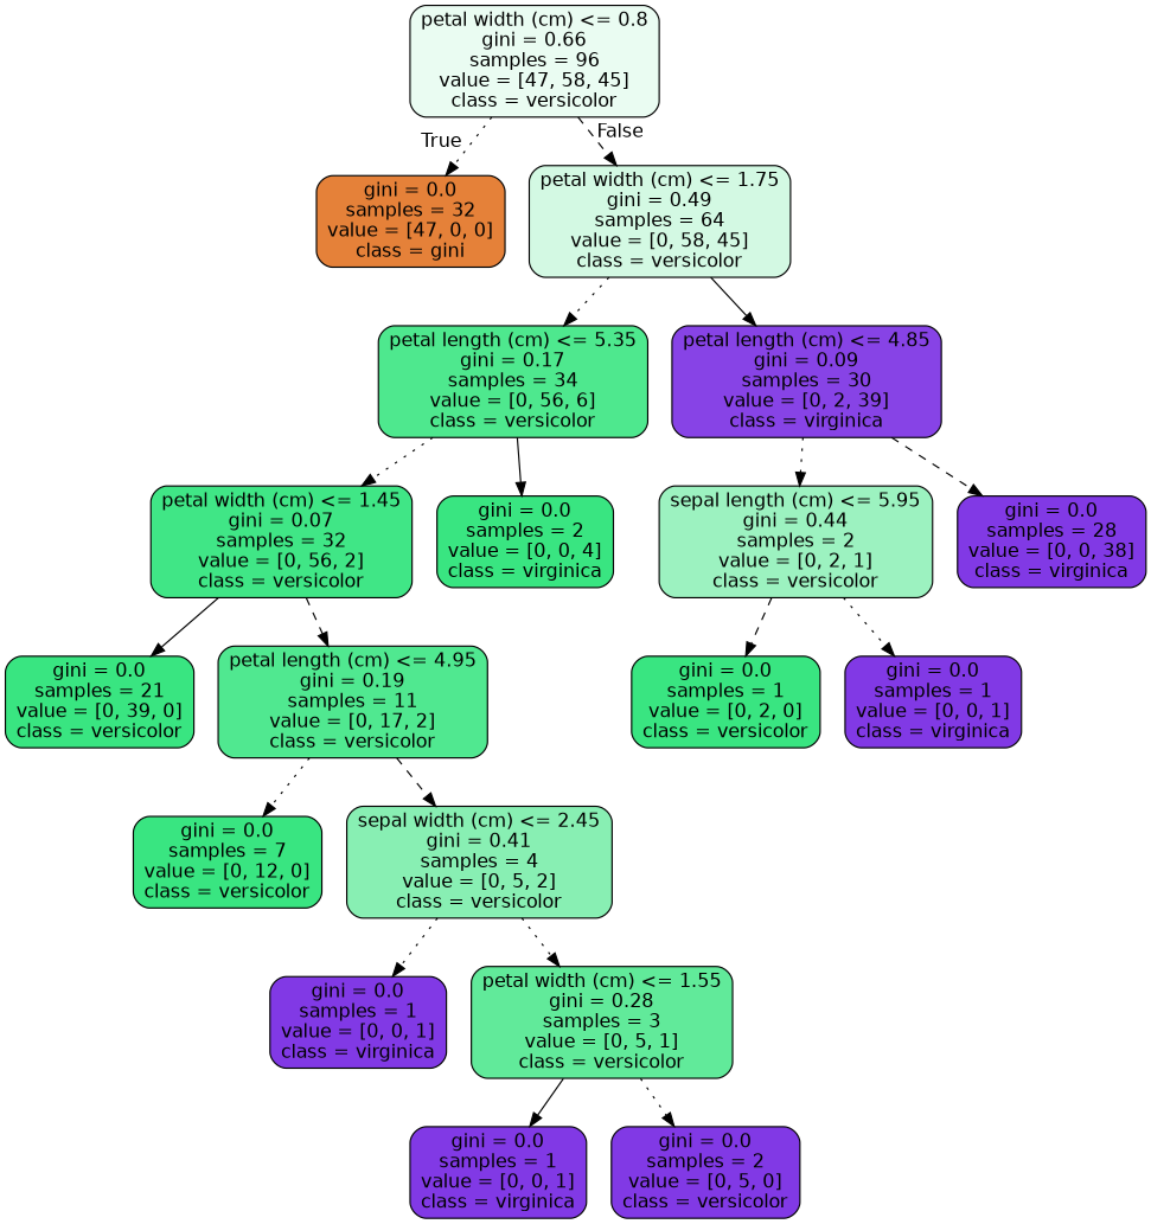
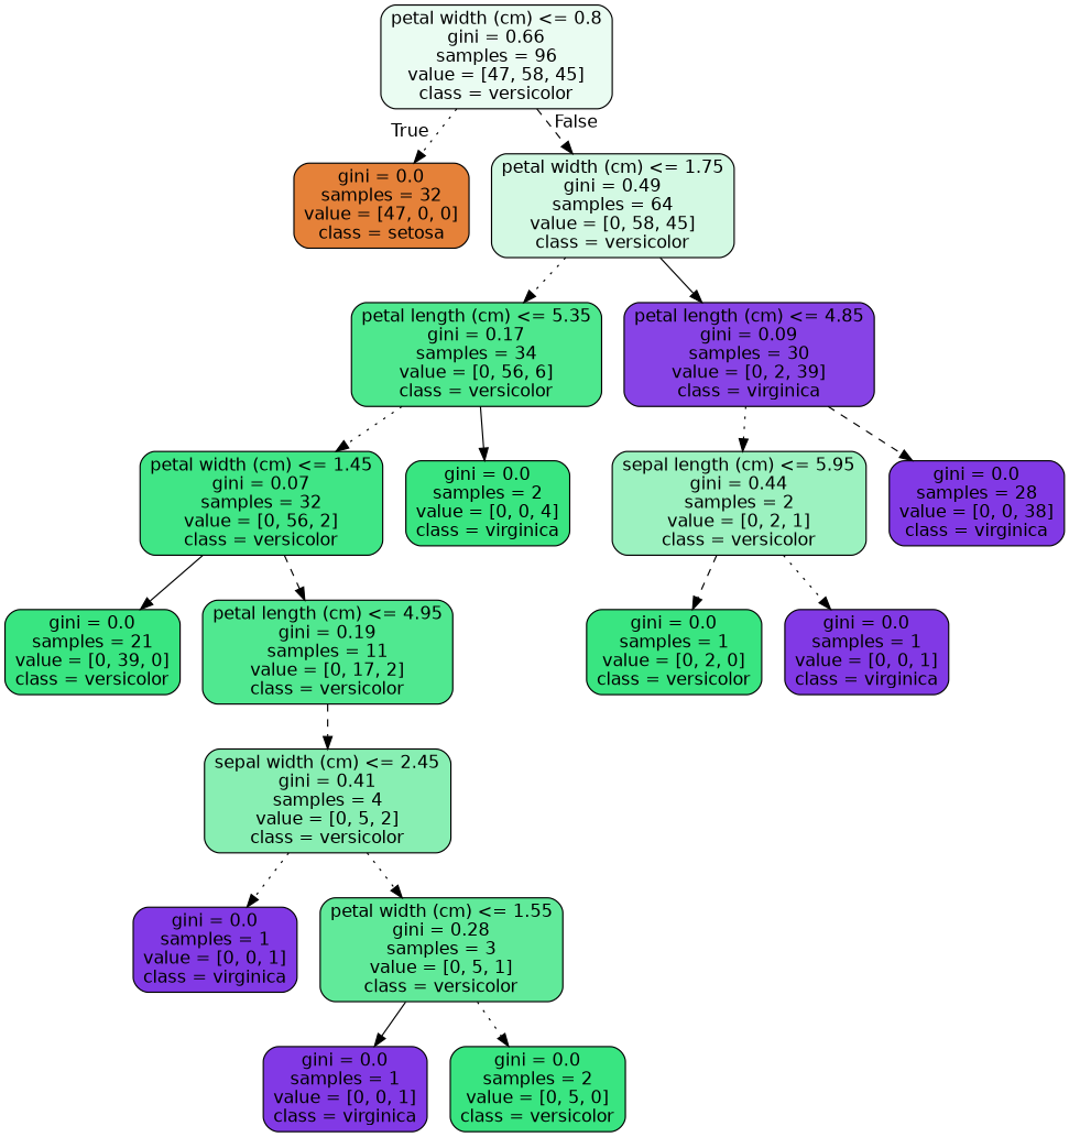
  digraph {
    node [color=black fillcolor="#39e581" fontname=helvetica shape=box style="filled, rounded"]
    edge [fontname=helvetica style=dotted]
    n1 [fillcolor="#eafcf2" label="petal width (cm) <= 0.8\ngini = 0.66\nsamples = 96\nvalue = [47, 58, 45]\nclass = versicolor"]
-   n2 [fillcolor="#e58139" label="gini = 0.0\nsamples = 32\nvalue = [47, 0, 0]\nclass = gini"]
+   n2 [fillcolor="#e58139" label="gini = 0.0\nsamples = 32\nvalue = [47, 0, 0]\nclass = setosa"]
    n3 [fillcolor="#d3f9e3" label="petal width (cm) <= 1.75\ngini = 0.49\nsamples = 64\nvalue = [0, 58, 45]\nclass = versicolor"]
    n4 [fillcolor="#4ee88e" label="petal length (cm) <= 5.35\ngini = 0.17\nsamples = 34\nvalue = [0, 56, 6]\nclass = versicolor"]
    n5 [fillcolor="#8743e6" label="petal length (cm) <= 4.85\ngini = 0.09\nsamples = 30\nvalue = [0, 2, 39]\nclass = virginica"]
    n6 [fillcolor="#40e686" label="petal width (cm) <= 1.45\ngini = 0.07\nsamples = 32\nvalue = [0, 56, 2]\nclass = versicolor"]
    n7 [label="gini = 0.0\nsamples = 2\nvalue = [0, 0, 4]\nclass = virginica"]
    n8 [fillcolor="#9cf2c0" label="sepal length (cm) <= 5.95\ngini = 0.44\nsamples = 2\nvalue = [0, 2, 1]\nclass = versicolor"]
    n9 [fillcolor="#8139e5" label="gini = 0.0\nsamples = 28\nvalue = [0, 0, 38]\nclass = virginica"]
    n10 [label="gini = 0.0\nsamples = 21\nvalue = [0, 39, 0]\nclass = versicolor"]
    n11 [fillcolor="#50e890" label="petal length (cm) <= 4.95\ngini = 0.19\nsamples = 11\nvalue = [0, 17, 2]\nclass = versicolor"]
-   n12 [label="gini = 0.0\nsamples = 7\nvalue = [0, 12, 0]\nclass = versicolor"]
    n13 [fillcolor="#88efb3" label="sepal width (cm) <= 2.45\ngini = 0.41\nsamples = 4\nvalue = [0, 5, 2]\nclass = versicolor"]
    n14 [fillcolor="#8139e5" label="gini = 0.0\nsamples = 1\nvalue = [0, 0, 1]\nclass = virginica"]
    n15 [fillcolor="#61ea9a" label="petal width (cm) <= 1.55\ngini = 0.28\nsamples = 3\nvalue = [0, 5, 1]\nclass = versicolor"]
    n16 [fillcolor="#8139e5" label="gini = 0.0\nsamples = 1\nvalue = [0, 0, 1]\nclass = virginica"]
-   n17 [fillcolor="#8139e5" label="gini = 0.0\nsamples = 2\nvalue = [0, 5, 0]\nclass = versicolor"]
+   n17 [label="gini = 0.0\nsamples = 2\nvalue = [0, 5, 0]\nclass = versicolor"]
    n18 [label="gini = 0.0\nsamples = 1\nvalue = [0, 2, 0]\nclass = versicolor"]
    n19 [fillcolor="#8139e5" label="gini = 0.0\nsamples = 1\nvalue = [0, 0, 1]\nclass = virginica"]
    n1 -> n2 [headlabel=True labelangle=45 labeldistance=2.5]
    n1 -> n3 [headlabel=False labelangle=-45 labeldistance=2.5 style=dashed]
    n3 -> n4
    n3 -> n5 [style=solid]
    n4 -> n6
    n4 -> n7 [style=solid]
    n5 -> n8
    n5 -> n9 [style=dashed]
    n6 -> n10 [style=solid]
    n6 -> n11 [style=dashed]
    n8 -> n18 [style=dashed]
    n8 -> n19
-   n11 -> n12
    n11 -> n13 [style=dashed]
    n13 -> n14
    n13 -> n15
    n15 -> n16 [style=solid]
    n15 -> n17
  }
